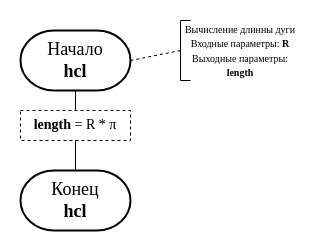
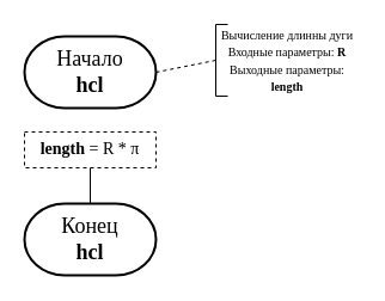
  <mxCell id="0" />
  <mxCell id="1" parent="0" />
  <mxCell id="2" value="&lt;font style=&quot;font-size: 18px;&quot;&gt;Начало&lt;br style=&quot;&quot;&gt;&lt;b style=&quot;&quot;&gt;hcl&lt;/b&gt;&lt;/font&gt;" style="strokeWidth=2;html=1;shape=mxgraph.flowchart.terminator;whiteSpace=wrap;rounded=1;strokeColor=default;fontFamily=Times New Roman;fontSize=14;fontColor=#000000;fillColor=none;labelBackgroundColor=none;labelBorderColor=none;" parent="1" vertex="1"><mxGeometry x="20" y="30" width="110" height="60" as="geometry" /></mxCell>
  <mxCell id="3" value="&lt;font style=&quot;font-size: 14px;&quot;&gt;&lt;b&gt;length&amp;nbsp;&lt;/b&gt;= R *&amp;nbsp;&lt;/font&gt;π" style="rounded=0;whiteSpace=wrap;html=1;strokeColor=default;fontFamily=Times New Roman;fontSize=14;fontColor=#000000;fillColor=none;labelBackgroundColor=none;labelBorderColor=none;dashed=1;" parent="1" vertex="1"><mxGeometry x="20" y="110" width="110" height="30" as="geometry" /></mxCell>
  <mxCell id="4" value="&lt;font style=&quot;font-size: 18px;&quot;&gt;Конец&lt;br style=&quot;&quot;&gt;&lt;b style=&quot;&quot;&gt;hcl&lt;/b&gt;&lt;/font&gt;" style="strokeWidth=2;html=1;shape=mxgraph.flowchart.terminator;whiteSpace=wrap;rounded=1;strokeColor=default;fontFamily=Times New Roman;fontSize=14;fontColor=#000000;fillColor=none;labelBackgroundColor=none;labelBorderColor=none;" parent="1" vertex="1"><mxGeometry x="20" y="170" width="110" height="60" as="geometry" /></mxCell>
- <mxCell id="5" value="" style="endArrow=none;html=1;rounded=0;entryX=0.5;entryY=1;entryDx=0;entryDy=0;entryPerimeter=0;exitX=0.5;exitY=0;exitDx=0;exitDy=0;" edge="1" parent="1" source="3" target="2"><mxGeometry width="50" height="50" relative="1" as="geometry"><mxPoint x="50" y="200" as="sourcePoint" /><mxPoint x="160" y="70" as="targetPoint" /></mxGeometry></mxCell>
  <mxCell id="6" value="" style="endArrow=none;html=1;rounded=0;entryX=0.5;entryY=1;entryDx=0;entryDy=0;exitX=0.5;exitY=0;exitDx=0;exitDy=0;" edge="1" parent="1" target="3"><mxGeometry width="50" height="50" relative="1" as="geometry"><mxPoint x="75" y="170" as="sourcePoint" /><mxPoint x="80" y="140" as="targetPoint" /></mxGeometry></mxCell>
  <mxCell id="7" value="" style="endArrow=none;dashed=1;html=1;rounded=0;entryX=1;entryY=0.5;entryDx=0;entryDy=0;entryPerimeter=0;" edge="1" parent="1" target="2"><mxGeometry width="50" height="50" relative="1" as="geometry"><mxPoint x="180" y="50" as="sourcePoint" /><mxPoint x="100" y="90" as="targetPoint" /></mxGeometry></mxCell>
  <mxCell id="8" value="" style="endArrow=none;html=1;rounded=0;" edge="1" parent="1"><mxGeometry width="50" height="50" relative="1" as="geometry"><mxPoint x="180" y="80" as="sourcePoint" /><mxPoint x="180" y="20" as="targetPoint" /></mxGeometry></mxCell>
  <mxCell id="9" value="" style="endArrow=none;html=1;rounded=0;" edge="1" parent="1"><mxGeometry width="50" height="50" relative="1" as="geometry"><mxPoint x="190" y="20" as="sourcePoint" /><mxPoint x="180" y="20" as="targetPoint" /></mxGeometry></mxCell>
  <mxCell id="10" value="" style="endArrow=none;html=1;rounded=0;" edge="1" parent="1"><mxGeometry width="50" height="50" relative="1" as="geometry"><mxPoint x="190" y="80" as="sourcePoint" /><mxPoint x="180" y="80" as="targetPoint" /></mxGeometry></mxCell>
  <mxCell id="11" value="&lt;font style=&quot;font-size: 10px;&quot; face=&quot;Times New Roman&quot;&gt;Вычисление длинны дуги&lt;br&gt;Входные параметры: &lt;b&gt;R&lt;br&gt;&lt;/b&gt;Выходные параметры: &lt;b&gt;length&lt;/b&gt;&lt;br&gt;&lt;/font&gt;" style="text;html=1;strokeColor=none;fillColor=none;align=center;verticalAlign=middle;whiteSpace=wrap;rounded=0;" vertex="1" parent="1"><mxGeometry x="180" y="20" width="120" height="60" as="geometry" /></mxCell>
